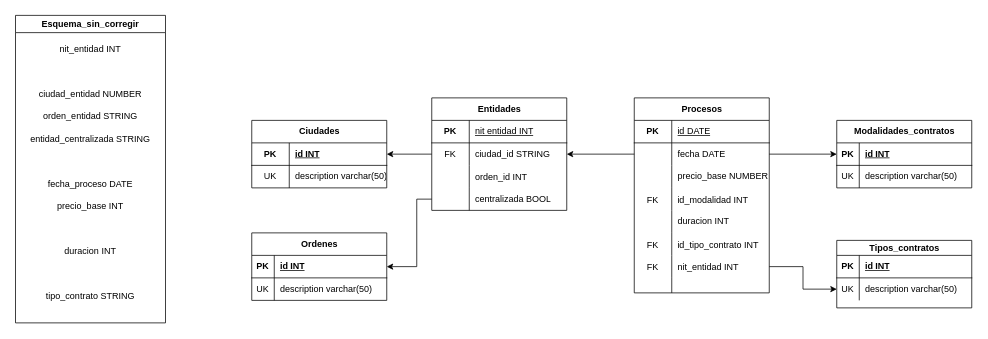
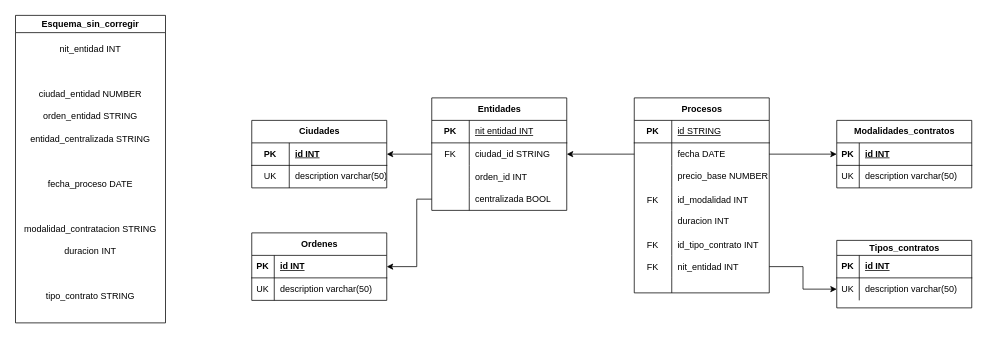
  <mxCell id="0" />
  <mxCell id="1" parent="0" />
  <mxCell id="2" value="&lt;div&gt;Esquema_sin_corregir&lt;/div&gt;" style="swimlane;whiteSpace=wrap;html=1;" parent="1" vertex="1"><mxGeometry width="200" height="410" as="geometry" x="20" y="20" /></mxCell>
  <mxCell id="3" value="nit_entidad INT" style="text;html=1;align=center;verticalAlign=middle;whiteSpace=wrap;rounded=0;" parent="2" vertex="1"><mxGeometry y="30" width="200" height="30" as="geometry" /></mxCell>
  <mxCell id="4" value="ciudad_entidad NUMBER" style="text;html=1;align=center;verticalAlign=middle;whiteSpace=wrap;rounded=0;" parent="2" vertex="1"><mxGeometry y="90" width="200" height="30" as="geometry" /></mxCell>
  <mxCell id="5" value="orden_entidad STRING" style="text;html=1;align=center;verticalAlign=middle;whiteSpace=wrap;rounded=0;" parent="2" vertex="1"><mxGeometry y="120" width="200" height="30" as="geometry" /></mxCell>
  <mxCell id="6" value="entidad_centralizada STRING" style="text;html=1;align=center;verticalAlign=middle;whiteSpace=wrap;rounded=0;" parent="2" vertex="1"><mxGeometry y="150" width="200" height="30" as="geometry" /></mxCell>
  <mxCell id="7" value="fecha_proceso DATE" style="text;html=1;align=center;verticalAlign=middle;whiteSpace=wrap;rounded=0;" parent="2" vertex="1"><mxGeometry y="210" width="200" height="30" as="geometry" /></mxCell>
- <mxCell id="8" value="precio_base INT" style="text;html=1;align=center;verticalAlign=middle;whiteSpace=wrap;rounded=0;" parent="2" vertex="1"><mxGeometry y="240" width="200" height="30" as="geometry" /></mxCell>
+ <mxCell id="9" value="modalidad_contratacion STRING" style="text;html=1;align=center;verticalAlign=middle;whiteSpace=wrap;rounded=0;" parent="2" vertex="1"><mxGeometry y="270" width="200" height="30" as="geometry" /></mxCell>
  <mxCell id="10" value="duracion INT" style="text;html=1;align=center;verticalAlign=middle;whiteSpace=wrap;rounded=0;" parent="2" vertex="1"><mxGeometry y="300" width="200" height="30" as="geometry" /></mxCell>
  <mxCell id="11" value="tipo_contrato STRING" style="text;html=1;align=center;verticalAlign=middle;whiteSpace=wrap;rounded=0;" parent="2" vertex="1"><mxGeometry y="360" width="200" height="30" as="geometry" /></mxCell>
  <mxCell id="12" value="Ciudades" style="shape=table;startSize=30;container=1;collapsible=1;childLayout=tableLayout;fixedRows=1;rowLines=0;fontStyle=1;align=center;resizeLast=1;html=1;" parent="1" vertex="1"><mxGeometry x="335" y="160" width="180" height="90" as="geometry" /></mxCell>
  <mxCell id="13" value="" style="shape=tableRow;horizontal=0;startSize=0;swimlaneHead=0;swimlaneBody=0;fillColor=none;collapsible=0;dropTarget=0;points=[[0,0.5],[1,0.5]];portConstraint=eastwest;top=0;left=0;right=0;bottom=1;" parent="12" vertex="1"><mxGeometry y="30" width="180" height="30" as="geometry" /></mxCell>
  <mxCell id="14" value="PK" style="shape=partialRectangle;connectable=0;fillColor=none;top=0;left=0;bottom=0;right=0;fontStyle=1;overflow=hidden;whiteSpace=wrap;html=1;" parent="13" vertex="1"><mxGeometry width="50" height="30" as="geometry"><mxRectangle width="50" height="30" as="alternateBounds" /></mxGeometry></mxCell>
  <mxCell id="15" value="id INT" style="shape=partialRectangle;connectable=0;fillColor=none;top=0;left=0;bottom=0;right=0;align=left;spacingLeft=6;fontStyle=5;overflow=hidden;whiteSpace=wrap;html=1;" parent="13" vertex="1"><mxGeometry x="50" width="130" height="30" as="geometry"><mxRectangle width="130" height="30" as="alternateBounds" /></mxGeometry></mxCell>
  <mxCell id="16" value="" style="shape=tableRow;horizontal=0;startSize=0;swimlaneHead=0;swimlaneBody=0;fillColor=none;collapsible=0;dropTarget=0;points=[[0,0.5],[1,0.5]];portConstraint=eastwest;top=0;left=0;right=0;bottom=0;" parent="12" vertex="1"><mxGeometry y="60" width="180" height="30" as="geometry" /></mxCell>
  <mxCell id="17" value="UK" style="shape=partialRectangle;connectable=0;fillColor=none;top=0;left=0;bottom=0;right=0;editable=1;overflow=hidden;whiteSpace=wrap;html=1;" parent="16" vertex="1"><mxGeometry width="50" height="30" as="geometry"><mxRectangle width="50" height="30" as="alternateBounds" /></mxGeometry></mxCell>
  <mxCell id="18" value="&lt;div&gt;description&amp;nbsp;varchar(50)&lt;/div&gt;" style="shape=partialRectangle;connectable=0;fillColor=none;top=0;left=0;bottom=0;right=0;align=left;spacingLeft=6;overflow=hidden;whiteSpace=wrap;html=1;" parent="16" vertex="1"><mxGeometry x="50" width="130" height="30" as="geometry"><mxRectangle width="130" height="30" as="alternateBounds" /></mxGeometry></mxCell>
  <mxCell id="19" value="Tipos_contratos" style="shape=table;startSize=20;container=1;collapsible=1;childLayout=tableLayout;fixedRows=1;rowLines=0;fontStyle=1;align=center;resizeLast=1;html=1;" parent="1" vertex="1"><mxGeometry x="1115" y="320" width="180" height="90" as="geometry" /></mxCell>
  <mxCell id="20" value="" style="shape=tableRow;horizontal=0;startSize=0;swimlaneHead=0;swimlaneBody=0;fillColor=none;collapsible=0;dropTarget=0;points=[[0,0.5],[1,0.5]];portConstraint=eastwest;top=0;left=0;right=0;bottom=1;" parent="19" vertex="1"><mxGeometry y="20" width="180" height="30" as="geometry" /></mxCell>
  <mxCell id="21" value="PK" style="shape=partialRectangle;connectable=0;fillColor=none;top=0;left=0;bottom=0;right=0;fontStyle=1;overflow=hidden;whiteSpace=wrap;html=1;" parent="20" vertex="1"><mxGeometry width="30" height="30" as="geometry"><mxRectangle width="30" height="30" as="alternateBounds" /></mxGeometry></mxCell>
  <mxCell id="22" value="id INT" style="shape=partialRectangle;connectable=0;fillColor=none;top=0;left=0;bottom=0;right=0;align=left;spacingLeft=6;fontStyle=5;overflow=hidden;whiteSpace=wrap;html=1;" parent="20" vertex="1"><mxGeometry x="30" width="150" height="30" as="geometry"><mxRectangle width="150" height="30" as="alternateBounds" /></mxGeometry></mxCell>
  <mxCell id="23" value="" style="shape=tableRow;horizontal=0;startSize=0;swimlaneHead=0;swimlaneBody=0;fillColor=none;collapsible=0;dropTarget=0;points=[[0,0.5],[1,0.5]];portConstraint=eastwest;top=0;left=0;right=0;bottom=0;" parent="19" vertex="1"><mxGeometry y="50" width="180" height="30" as="geometry" /></mxCell>
  <mxCell id="24" value="UK" style="shape=partialRectangle;connectable=0;fillColor=none;top=0;left=0;bottom=0;right=0;editable=1;overflow=hidden;whiteSpace=wrap;html=1;" parent="23" vertex="1"><mxGeometry width="30" height="30" as="geometry"><mxRectangle width="30" height="30" as="alternateBounds" /></mxGeometry></mxCell>
  <mxCell id="25" value="&lt;div&gt;description&amp;nbsp;varchar(50)&lt;/div&gt;" style="shape=partialRectangle;connectable=0;fillColor=none;top=0;left=0;bottom=0;right=0;align=left;spacingLeft=6;overflow=hidden;whiteSpace=wrap;html=1;" parent="23" vertex="1"><mxGeometry x="30" width="150" height="30" as="geometry"><mxRectangle width="150" height="30" as="alternateBounds" /></mxGeometry></mxCell>
  <mxCell id="26" value="Entidades" style="shape=table;startSize=30;container=1;collapsible=1;childLayout=tableLayout;fixedRows=1;rowLines=0;fontStyle=1;align=center;resizeLast=1;html=1;" parent="1" vertex="1"><mxGeometry x="575" y="130" width="180" height="150" as="geometry"><mxRectangle x="680" y="440" width="90" height="30" as="alternateBounds" /></mxGeometry></mxCell>
  <mxCell id="27" value="" style="shape=tableRow;horizontal=0;startSize=0;swimlaneHead=0;swimlaneBody=0;fillColor=none;collapsible=0;dropTarget=0;points=[[0,0.5],[1,0.5]];portConstraint=eastwest;top=0;left=0;right=0;bottom=1;" parent="26" vertex="1"><mxGeometry y="30" width="180" height="30" as="geometry" /></mxCell>
  <mxCell id="28" value="PK" style="shape=partialRectangle;connectable=0;fillColor=none;top=0;left=0;bottom=0;right=0;fontStyle=1;overflow=hidden;whiteSpace=wrap;html=1;" parent="27" vertex="1"><mxGeometry width="50" height="30" as="geometry"><mxRectangle width="50" height="30" as="alternateBounds" /></mxGeometry></mxCell>
  <mxCell id="29" value="&lt;span style=&quot;font-weight: 400;&quot;&gt;nit entidad INT&lt;/span&gt;" style="shape=partialRectangle;connectable=0;fillColor=none;top=0;left=0;bottom=0;right=0;align=left;spacingLeft=6;fontStyle=5;overflow=hidden;whiteSpace=wrap;html=1;" parent="27" vertex="1"><mxGeometry x="50" width="130" height="30" as="geometry"><mxRectangle width="130" height="30" as="alternateBounds" /></mxGeometry></mxCell>
  <mxCell id="30" value="" style="shape=tableRow;horizontal=0;startSize=0;swimlaneHead=0;swimlaneBody=0;fillColor=none;collapsible=0;dropTarget=0;points=[[0,0.5],[1,0.5]];portConstraint=eastwest;top=0;left=0;right=0;bottom=0;" parent="26" vertex="1"><mxGeometry y="60" width="180" height="30" as="geometry" /></mxCell>
  <mxCell id="31" value="FK" style="shape=partialRectangle;connectable=0;fillColor=none;top=0;left=0;bottom=0;right=0;editable=1;overflow=hidden;whiteSpace=wrap;html=1;" parent="30" vertex="1"><mxGeometry width="50" height="30" as="geometry"><mxRectangle width="50" height="30" as="alternateBounds" /></mxGeometry></mxCell>
  <mxCell id="32" value="ciudad_id STRING" style="shape=partialRectangle;connectable=0;fillColor=none;top=0;left=0;bottom=0;right=0;align=left;spacingLeft=6;overflow=hidden;whiteSpace=wrap;html=1;" parent="30" vertex="1"><mxGeometry x="50" width="130" height="30" as="geometry"><mxRectangle width="130" height="30" as="alternateBounds" /></mxGeometry></mxCell>
  <mxCell id="33" value="" style="shape=tableRow;horizontal=0;startSize=0;swimlaneHead=0;swimlaneBody=0;fillColor=none;collapsible=0;dropTarget=0;points=[[0,0.5],[1,0.5]];portConstraint=eastwest;top=0;left=0;right=0;bottom=0;" parent="26" vertex="1"><mxGeometry y="90" width="180" height="30" as="geometry" /></mxCell>
  <mxCell id="34" value="" style="shape=partialRectangle;connectable=0;fillColor=none;top=0;left=0;bottom=0;right=0;editable=1;overflow=hidden;" parent="33" vertex="1"><mxGeometry width="50" height="30" as="geometry"><mxRectangle width="50" height="30" as="alternateBounds" /></mxGeometry></mxCell>
  <mxCell id="35" value="orden_id INT" style="shape=partialRectangle;connectable=0;fillColor=none;top=0;left=0;bottom=0;right=0;align=left;spacingLeft=6;overflow=hidden;" parent="33" vertex="1"><mxGeometry x="50" width="130" height="30" as="geometry"><mxRectangle width="130" height="30" as="alternateBounds" /></mxGeometry></mxCell>
  <mxCell id="36" value="" style="shape=tableRow;horizontal=0;startSize=0;swimlaneHead=0;swimlaneBody=0;fillColor=none;collapsible=0;dropTarget=0;points=[[0,0.5],[1,0.5]];portConstraint=eastwest;top=0;left=0;right=0;bottom=0;" parent="26" vertex="1"><mxGeometry y="120" width="180" height="30" as="geometry" /></mxCell>
  <mxCell id="37" value="" style="shape=partialRectangle;connectable=0;fillColor=none;top=0;left=0;bottom=0;right=0;editable=1;overflow=hidden;whiteSpace=wrap;html=1;" parent="36" vertex="1"><mxGeometry width="50" height="30" as="geometry"><mxRectangle width="50" height="30" as="alternateBounds" /></mxGeometry></mxCell>
  <mxCell id="38" value="&lt;span style=&quot;text-wrap-mode: nowrap;&quot;&gt;centralizada BOOL&lt;/span&gt;" style="shape=partialRectangle;connectable=0;fillColor=none;top=0;left=0;bottom=0;right=0;align=left;spacingLeft=6;overflow=hidden;whiteSpace=wrap;html=1;" parent="36" vertex="1"><mxGeometry x="50" width="130" height="30" as="geometry"><mxRectangle width="130" height="30" as="alternateBounds" /></mxGeometry></mxCell>
  <mxCell id="39" value="Ordenes" style="shape=table;startSize=30;container=1;collapsible=1;childLayout=tableLayout;fixedRows=1;rowLines=0;fontStyle=1;align=center;resizeLast=1;html=1;" parent="1" vertex="1"><mxGeometry x="335" y="310" width="180" height="90" as="geometry" /></mxCell>
  <mxCell id="40" value="" style="shape=tableRow;horizontal=0;startSize=0;swimlaneHead=0;swimlaneBody=0;fillColor=none;collapsible=0;dropTarget=0;points=[[0,0.5],[1,0.5]];portConstraint=eastwest;top=0;left=0;right=0;bottom=1;" parent="39" vertex="1"><mxGeometry y="30" width="180" height="30" as="geometry" /></mxCell>
  <mxCell id="41" value="PK" style="shape=partialRectangle;connectable=0;fillColor=none;top=0;left=0;bottom=0;right=0;fontStyle=1;overflow=hidden;whiteSpace=wrap;html=1;" parent="40" vertex="1"><mxGeometry width="30" height="30" as="geometry"><mxRectangle width="30" height="30" as="alternateBounds" /></mxGeometry></mxCell>
  <mxCell id="42" value="id INT" style="shape=partialRectangle;connectable=0;fillColor=none;top=0;left=0;bottom=0;right=0;align=left;spacingLeft=6;fontStyle=5;overflow=hidden;whiteSpace=wrap;html=1;" parent="40" vertex="1"><mxGeometry x="30" width="150" height="30" as="geometry"><mxRectangle width="150" height="30" as="alternateBounds" /></mxGeometry></mxCell>
  <mxCell id="43" value="" style="shape=tableRow;horizontal=0;startSize=0;swimlaneHead=0;swimlaneBody=0;fillColor=none;collapsible=0;dropTarget=0;points=[[0,0.5],[1,0.5]];portConstraint=eastwest;top=0;left=0;right=0;bottom=0;" parent="39" vertex="1"><mxGeometry y="60" width="180" height="30" as="geometry" /></mxCell>
  <mxCell id="44" value="UK" style="shape=partialRectangle;connectable=0;fillColor=none;top=0;left=0;bottom=0;right=0;editable=1;overflow=hidden;whiteSpace=wrap;html=1;" parent="43" vertex="1"><mxGeometry width="30" height="30" as="geometry"><mxRectangle width="30" height="30" as="alternateBounds" /></mxGeometry></mxCell>
  <mxCell id="45" value="&lt;div&gt;description&amp;nbsp;varchar(50)&lt;/div&gt;" style="shape=partialRectangle;connectable=0;fillColor=none;top=0;left=0;bottom=0;right=0;align=left;spacingLeft=6;overflow=hidden;whiteSpace=wrap;html=1;" parent="43" vertex="1"><mxGeometry x="30" width="150" height="30" as="geometry"><mxRectangle width="150" height="30" as="alternateBounds" /></mxGeometry></mxCell>
  <mxCell id="46" style="edgeStyle=orthogonalEdgeStyle;rounded=0;orthogonalLoop=1;jettySize=auto;html=1;" parent="1" source="30" target="13" edge="1"><mxGeometry relative="1" as="geometry" /></mxCell>
  <mxCell id="47" value="Procesos" style="shape=table;startSize=30;container=1;collapsible=1;childLayout=tableLayout;fixedRows=1;rowLines=0;fontStyle=1;align=center;resizeLast=1;html=1;" parent="1" vertex="1"><mxGeometry x="845" y="130" width="180" height="260" as="geometry"><mxRectangle x="680" y="440" width="90" height="30" as="alternateBounds" /></mxGeometry></mxCell>
  <mxCell id="48" value="" style="shape=tableRow;horizontal=0;startSize=0;swimlaneHead=0;swimlaneBody=0;fillColor=none;collapsible=0;dropTarget=0;points=[[0,0.5],[1,0.5]];portConstraint=eastwest;top=0;left=0;right=0;bottom=1;" parent="47" vertex="1"><mxGeometry y="30" width="180" height="30" as="geometry" /></mxCell>
  <mxCell id="49" value="PK" style="shape=partialRectangle;connectable=0;fillColor=none;top=0;left=0;bottom=0;right=0;fontStyle=1;overflow=hidden;whiteSpace=wrap;html=1;" parent="48" vertex="1"><mxGeometry width="50" height="30" as="geometry"><mxRectangle width="50" height="30" as="alternateBounds" /></mxGeometry></mxCell>
- <mxCell id="50" value="&lt;span style=&quot;font-weight: 400;&quot;&gt;id DATE&lt;/span&gt;" style="shape=partialRectangle;connectable=0;fillColor=none;top=0;left=0;bottom=0;right=0;align=left;spacingLeft=6;fontStyle=5;overflow=hidden;whiteSpace=wrap;html=1;" parent="48" vertex="1"><mxGeometry x="50" width="130" height="30" as="geometry"><mxRectangle width="130" height="30" as="alternateBounds" /></mxGeometry></mxCell>
+ <mxCell id="50" value="&lt;span style=&quot;font-weight: 400;&quot;&gt;id STRING&lt;/span&gt;" style="shape=partialRectangle;connectable=0;fillColor=none;top=0;left=0;bottom=0;right=0;align=left;spacingLeft=6;fontStyle=5;overflow=hidden;whiteSpace=wrap;html=1;" parent="48" vertex="1"><mxGeometry x="50" width="130" height="30" as="geometry"><mxRectangle width="130" height="30" as="alternateBounds" /></mxGeometry></mxCell>
  <mxCell id="51" value="" style="shape=tableRow;horizontal=0;startSize=0;swimlaneHead=0;swimlaneBody=0;fillColor=none;collapsible=0;dropTarget=0;points=[[0,0.5],[1,0.5]];portConstraint=eastwest;top=0;left=0;right=0;bottom=0;" parent="47" vertex="1"><mxGeometry y="60" width="180" height="30" as="geometry" /></mxCell>
  <mxCell id="52" value="" style="shape=partialRectangle;connectable=0;fillColor=none;top=0;left=0;bottom=0;right=0;editable=1;overflow=hidden;whiteSpace=wrap;html=1;" parent="51" vertex="1"><mxGeometry width="50" height="30" as="geometry"><mxRectangle width="50" height="30" as="alternateBounds" /></mxGeometry></mxCell>
  <mxCell id="53" value="fecha DATE" style="shape=partialRectangle;connectable=0;fillColor=none;top=0;left=0;bottom=0;right=0;align=left;spacingLeft=6;overflow=hidden;whiteSpace=wrap;html=1;" parent="51" vertex="1"><mxGeometry x="50" width="130" height="30" as="geometry"><mxRectangle width="130" height="30" as="alternateBounds" /></mxGeometry></mxCell>
  <mxCell id="54" value="" style="shape=tableRow;horizontal=0;startSize=0;swimlaneHead=0;swimlaneBody=0;fillColor=none;collapsible=0;dropTarget=0;points=[[0,0.5],[1,0.5]];portConstraint=eastwest;top=0;left=0;right=0;bottom=0;" parent="47" vertex="1"><mxGeometry y="90" width="180" height="30" as="geometry" /></mxCell>
  <mxCell id="55" value="" style="shape=partialRectangle;connectable=0;fillColor=none;top=0;left=0;bottom=0;right=0;editable=1;overflow=hidden;whiteSpace=wrap;html=1;" parent="54" vertex="1"><mxGeometry width="50" height="30" as="geometry"><mxRectangle width="50" height="30" as="alternateBounds" /></mxGeometry></mxCell>
  <mxCell id="56" value="&lt;span style=&quot;text-wrap-mode: nowrap;&quot;&gt;precio_base NUMBER&lt;/span&gt;" style="shape=partialRectangle;connectable=0;fillColor=none;top=0;left=0;bottom=0;right=0;align=left;spacingLeft=6;overflow=hidden;whiteSpace=wrap;html=1;" parent="54" vertex="1"><mxGeometry x="50" width="130" height="30" as="geometry"><mxRectangle width="130" height="30" as="alternateBounds" /></mxGeometry></mxCell>
  <mxCell id="57" value="" style="shape=tableRow;horizontal=0;startSize=0;swimlaneHead=0;swimlaneBody=0;fillColor=none;collapsible=0;dropTarget=0;points=[[0,0.5],[1,0.5]];portConstraint=eastwest;top=0;left=0;right=0;bottom=0;" parent="47" vertex="1"><mxGeometry y="120" width="180" height="30" as="geometry" /></mxCell>
  <mxCell id="58" value="FK" style="shape=partialRectangle;connectable=0;fillColor=none;top=0;left=0;bottom=0;right=0;editable=1;overflow=hidden;" parent="57" vertex="1"><mxGeometry width="50" height="30" as="geometry"><mxRectangle width="50" height="30" as="alternateBounds" /></mxGeometry></mxCell>
  <mxCell id="59" value="id_modalidad INT" style="shape=partialRectangle;connectable=0;fillColor=none;top=0;left=0;bottom=0;right=0;align=left;spacingLeft=6;overflow=hidden;" parent="57" vertex="1"><mxGeometry x="50" width="130" height="30" as="geometry"><mxRectangle width="130" height="30" as="alternateBounds" /></mxGeometry></mxCell>
  <mxCell id="60" value="" style="shape=tableRow;horizontal=0;startSize=0;swimlaneHead=0;swimlaneBody=0;fillColor=none;collapsible=0;dropTarget=0;points=[[0,0.5],[1,0.5]];portConstraint=eastwest;top=0;left=0;right=0;bottom=0;" parent="47" vertex="1"><mxGeometry y="150" width="180" height="30" as="geometry" /></mxCell>
  <mxCell id="61" value="" style="shape=partialRectangle;connectable=0;fillColor=none;top=0;left=0;bottom=0;right=0;editable=1;overflow=hidden;whiteSpace=wrap;html=1;" parent="60" vertex="1"><mxGeometry width="50" height="30" as="geometry"><mxRectangle width="50" height="30" as="alternateBounds" /></mxGeometry></mxCell>
  <mxCell id="62" value="&lt;span style=&quot;text-wrap-mode: nowrap;&quot;&gt;duracion INT&lt;/span&gt;" style="shape=partialRectangle;connectable=0;fillColor=none;top=0;left=0;bottom=0;right=0;align=left;spacingLeft=6;overflow=hidden;whiteSpace=wrap;html=1;" parent="60" vertex="1"><mxGeometry x="50" width="130" height="30" as="geometry"><mxRectangle width="130" height="30" as="alternateBounds" /></mxGeometry></mxCell>
  <mxCell id="63" value="" style="shape=tableRow;horizontal=0;startSize=0;swimlaneHead=0;swimlaneBody=0;fillColor=none;collapsible=0;dropTarget=0;points=[[0,0.5],[1,0.5]];portConstraint=eastwest;top=0;left=0;right=0;bottom=0;" parent="47" vertex="1"><mxGeometry y="180" width="180" height="30" as="geometry" /></mxCell>
  <mxCell id="64" value="FK" style="shape=partialRectangle;connectable=0;fillColor=none;top=0;left=0;bottom=0;right=0;editable=1;overflow=hidden;" parent="63" vertex="1"><mxGeometry width="50" height="30" as="geometry"><mxRectangle width="50" height="30" as="alternateBounds" /></mxGeometry></mxCell>
  <mxCell id="65" value="id_tipo_contrato INT" style="shape=partialRectangle;connectable=0;fillColor=none;top=0;left=0;bottom=0;right=0;align=left;spacingLeft=6;overflow=hidden;" parent="63" vertex="1"><mxGeometry x="50" width="130" height="30" as="geometry"><mxRectangle width="130" height="30" as="alternateBounds" /></mxGeometry></mxCell>
  <mxCell id="66" value="" style="shape=tableRow;horizontal=0;startSize=0;swimlaneHead=0;swimlaneBody=0;fillColor=none;collapsible=0;dropTarget=0;points=[[0,0.5],[1,0.5]];portConstraint=eastwest;top=0;left=0;right=0;bottom=0;" parent="47" vertex="1"><mxGeometry y="210" width="180" height="30" as="geometry" /></mxCell>
  <mxCell id="67" value="FK" style="shape=partialRectangle;connectable=0;fillColor=none;top=0;left=0;bottom=0;right=0;editable=1;overflow=hidden;" parent="66" vertex="1"><mxGeometry width="50" height="30" as="geometry"><mxRectangle width="50" height="30" as="alternateBounds" /></mxGeometry></mxCell>
  <mxCell id="68" value="nit_entidad INT" style="shape=partialRectangle;connectable=0;fillColor=none;top=0;left=0;bottom=0;right=0;align=left;spacingLeft=6;overflow=hidden;" parent="66" vertex="1"><mxGeometry x="50" width="130" height="30" as="geometry"><mxRectangle width="130" height="30" as="alternateBounds" /></mxGeometry></mxCell>
  <mxCell id="69" value="" style="shape=tableRow;horizontal=0;startSize=0;swimlaneHead=0;swimlaneBody=0;fillColor=none;collapsible=0;dropTarget=0;points=[[0,0.5],[1,0.5]];portConstraint=eastwest;top=0;left=0;right=0;bottom=0;" parent="47" vertex="1"><mxGeometry y="240" width="180" height="20" as="geometry" /></mxCell>
  <mxCell id="70" value="" style="shape=partialRectangle;connectable=0;fillColor=none;top=0;left=0;bottom=0;right=0;editable=1;overflow=hidden;" parent="69" vertex="1"><mxGeometry width="50" height="20" as="geometry"><mxRectangle width="50" height="20" as="alternateBounds" /></mxGeometry></mxCell>
  <mxCell id="71" value="" style="shape=partialRectangle;connectable=0;fillColor=none;top=0;left=0;bottom=0;right=0;align=left;spacingLeft=6;overflow=hidden;" parent="69" vertex="1"><mxGeometry x="50" width="130" height="20" as="geometry"><mxRectangle width="130" height="20" as="alternateBounds" /></mxGeometry></mxCell>
  <mxCell id="72" value="Modalidades_contratos" style="shape=table;startSize=30;container=1;collapsible=1;childLayout=tableLayout;fixedRows=1;rowLines=0;fontStyle=1;align=center;resizeLast=1;html=1;" parent="1" vertex="1"><mxGeometry x="1115" y="160" width="180" height="90" as="geometry" /></mxCell>
  <mxCell id="73" value="" style="shape=tableRow;horizontal=0;startSize=0;swimlaneHead=0;swimlaneBody=0;fillColor=none;collapsible=0;dropTarget=0;points=[[0,0.5],[1,0.5]];portConstraint=eastwest;top=0;left=0;right=0;bottom=1;" parent="72" vertex="1"><mxGeometry y="30" width="180" height="30" as="geometry" /></mxCell>
  <mxCell id="74" value="PK" style="shape=partialRectangle;connectable=0;fillColor=none;top=0;left=0;bottom=0;right=0;fontStyle=1;overflow=hidden;whiteSpace=wrap;html=1;" parent="73" vertex="1"><mxGeometry width="30" height="30" as="geometry"><mxRectangle width="30" height="30" as="alternateBounds" /></mxGeometry></mxCell>
  <mxCell id="75" value="id INT" style="shape=partialRectangle;connectable=0;fillColor=none;top=0;left=0;bottom=0;right=0;align=left;spacingLeft=6;fontStyle=5;overflow=hidden;whiteSpace=wrap;html=1;" parent="73" vertex="1"><mxGeometry x="30" width="150" height="30" as="geometry"><mxRectangle width="150" height="30" as="alternateBounds" /></mxGeometry></mxCell>
  <mxCell id="76" value="" style="shape=tableRow;horizontal=0;startSize=0;swimlaneHead=0;swimlaneBody=0;fillColor=none;collapsible=0;dropTarget=0;points=[[0,0.5],[1,0.5]];portConstraint=eastwest;top=0;left=0;right=0;bottom=0;" parent="72" vertex="1"><mxGeometry y="60" width="180" height="30" as="geometry" /></mxCell>
  <mxCell id="77" value="UK" style="shape=partialRectangle;connectable=0;fillColor=none;top=0;left=0;bottom=0;right=0;editable=1;overflow=hidden;whiteSpace=wrap;html=1;" parent="76" vertex="1"><mxGeometry width="30" height="30" as="geometry"><mxRectangle width="30" height="30" as="alternateBounds" /></mxGeometry></mxCell>
  <mxCell id="78" value="&lt;div&gt;description&amp;nbsp;varchar(50)&lt;/div&gt;" style="shape=partialRectangle;connectable=0;fillColor=none;top=0;left=0;bottom=0;right=0;align=left;spacingLeft=6;overflow=hidden;whiteSpace=wrap;html=1;" parent="76" vertex="1"><mxGeometry x="30" width="150" height="30" as="geometry"><mxRectangle width="150" height="30" as="alternateBounds" /></mxGeometry></mxCell>
  <mxCell id="79" style="edgeStyle=orthogonalEdgeStyle;rounded=0;orthogonalLoop=1;jettySize=auto;html=1;exitX=0;exitY=0.5;exitDx=0;exitDy=0;entryX=1;entryY=0.5;entryDx=0;entryDy=0;" parent="1" source="36" target="40" edge="1"><mxGeometry relative="1" as="geometry"><Array as="points"><mxPoint x="555" y="265" /><mxPoint x="555" y="355" /></Array></mxGeometry></mxCell>
  <mxCell id="80" style="edgeStyle=orthogonalEdgeStyle;rounded=0;orthogonalLoop=1;jettySize=auto;html=1;exitX=1;exitY=0.5;exitDx=0;exitDy=0;entryX=0;entryY=0.5;entryDx=0;entryDy=0;" parent="1" source="66" target="23" edge="1"><mxGeometry relative="1" as="geometry" /></mxCell>
  <mxCell id="81" style="edgeStyle=orthogonalEdgeStyle;rounded=0;orthogonalLoop=1;jettySize=auto;html=1;exitX=1;exitY=0.5;exitDx=0;exitDy=0;entryX=0;entryY=0.5;entryDx=0;entryDy=0;" parent="1" source="51" target="73" edge="1"><mxGeometry relative="1" as="geometry" /></mxCell>
  <mxCell id="82" style="edgeStyle=orthogonalEdgeStyle;rounded=0;orthogonalLoop=1;jettySize=auto;html=1;exitX=0;exitY=0.5;exitDx=0;exitDy=0;entryX=1;entryY=0.5;entryDx=0;entryDy=0;" parent="1" source="51" target="26" edge="1"><mxGeometry relative="1" as="geometry" /></mxCell>
